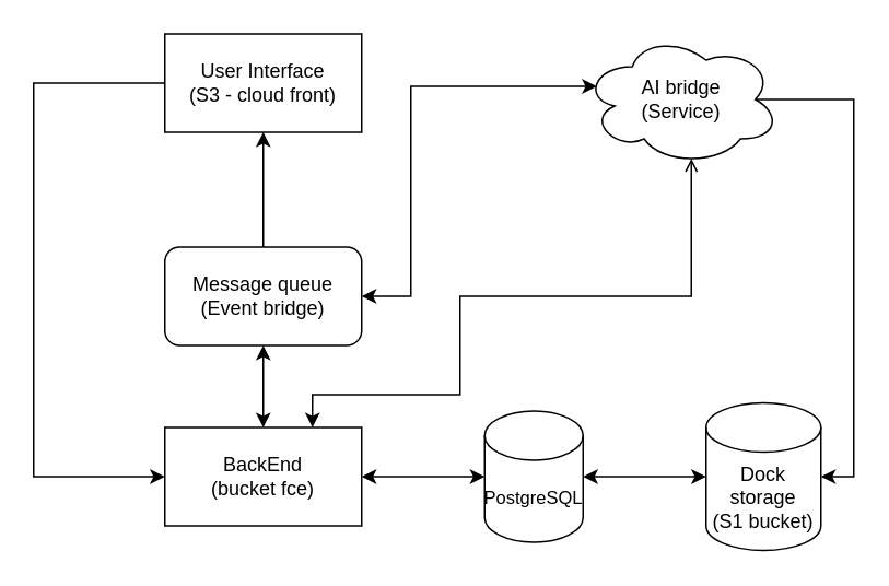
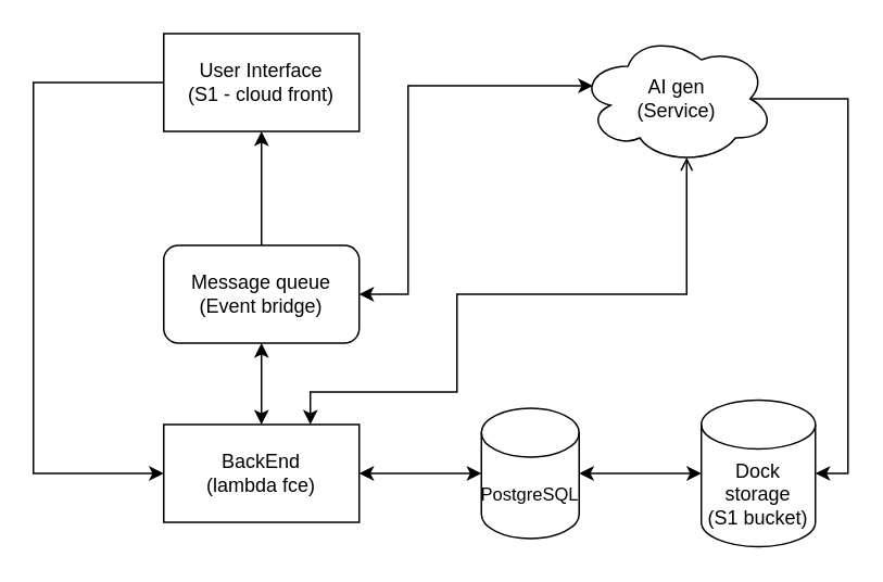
  <mxCell id="0" />
  <mxCell id="1" parent="0" />
  <mxCell id="2" style="edgeStyle=orthogonalEdgeStyle;rounded=0;orthogonalLoop=1;jettySize=auto;html=1;exitX=0;exitY=0.5;exitDx=0;exitDy=0;entryX=0;entryY=0.5;entryDx=0;entryDy=0;" edge="1" parent="1" source="3" target="7"><mxGeometry relative="1" as="geometry"><Array as="points"><mxPoint x="20" y="50" /><mxPoint x="20" y="290" /></Array></mxGeometry></mxCell>
- <mxCell id="3" value="User Interface&lt;div&gt;(S3 - cloud front)&lt;/div&gt;" style="rounded=0;whiteSpace=wrap;html=1;" vertex="1" parent="1"><mxGeometry x="100" y="20" width="120" height="60" as="geometry" /></mxCell>
+ <mxCell id="3" value="User Interface&lt;div&gt;(S1 - cloud front)&lt;/div&gt;" style="rounded=0;whiteSpace=wrap;html=1;" vertex="1" parent="1"><mxGeometry x="100" y="20" width="120" height="60" as="geometry" /></mxCell>
  <mxCell id="4" style="edgeStyle=orthogonalEdgeStyle;rounded=0;orthogonalLoop=1;jettySize=auto;html=1;exitX=0.5;exitY=0;exitDx=0;exitDy=0;entryX=0.5;entryY=1;entryDx=0;entryDy=0;" edge="1" parent="1" source="5" target="3"><mxGeometry relative="1" as="geometry" /></mxCell>
  <mxCell id="5" value="Message queue&lt;div&gt;(Event bridge)&lt;/div&gt;" style="whiteSpace=wrap;html=1;rounded=1;" vertex="1" parent="1"><mxGeometry x="100" y="150" width="120" height="60" as="geometry" /></mxCell>
  <mxCell id="6" style="edgeStyle=orthogonalEdgeStyle;rounded=0;orthogonalLoop=1;jettySize=auto;html=1;exitX=0.5;exitY=0;exitDx=0;exitDy=0;startArrow=classic;startFill=1;" edge="1" parent="1" source="7" target="5"><mxGeometry relative="1" as="geometry" /></mxCell>
- <mxCell id="7" value="BackEnd&lt;div&gt;(bucket fce)&lt;/div&gt;" style="rounded=0;whiteSpace=wrap;html=1;" vertex="1" parent="1"><mxGeometry x="100" y="260" width="120" height="60" as="geometry" /></mxCell>
+ <mxCell id="7" value="BackEnd&lt;div&gt;(lambda fce)&lt;/div&gt;" style="rounded=0;whiteSpace=wrap;html=1;" vertex="1" parent="1"><mxGeometry x="100" y="260" width="120" height="60" as="geometry" /></mxCell>
  <mxCell id="8" style="edgeStyle=orthogonalEdgeStyle;rounded=0;orthogonalLoop=1;jettySize=auto;html=1;exitX=1;exitY=0.5;exitDx=0;exitDy=0;exitPerimeter=0;startArrow=classic;startFill=1;" edge="1" parent="1" source="9" target="10"><mxGeometry relative="1" as="geometry" /></mxCell>
  <mxCell id="9" value="&lt;font style=&quot;font-size: 11px;&quot;&gt;PostgreSQL&lt;/font&gt;" style="shape=cylinder3;whiteSpace=wrap;html=1;boundedLbl=1;backgroundOutline=1;size=15;" vertex="1" parent="1"><mxGeometry x="295" y="250" width="60" height="80" as="geometry" /></mxCell>
  <mxCell id="10" value="Dock storage&lt;div&gt;(S1 bucket)&lt;/div&gt;" style="shape=cylinder3;whiteSpace=wrap;html=1;boundedLbl=1;backgroundOutline=1;size=15;" vertex="1" parent="1"><mxGeometry x="430" y="245" width="70" height="90" as="geometry" /></mxCell>
- <mxCell id="11" value="AI bridge&lt;div&gt;(Service)&lt;/div&gt;" style="ellipse;shape=cloud;whiteSpace=wrap;html=1;" vertex="1" parent="1"><mxGeometry x="355" y="20" width="120" height="80" as="geometry" /></mxCell>
+ <mxCell id="11" value="AI gen&lt;div&gt;(Service)&lt;/div&gt;" style="ellipse;shape=cloud;whiteSpace=wrap;html=1;" vertex="1" parent="1"><mxGeometry x="355" y="20" width="120" height="80" as="geometry" /></mxCell>
  <mxCell id="12" style="edgeStyle=orthogonalEdgeStyle;rounded=0;orthogonalLoop=1;jettySize=auto;html=1;exitX=1;exitY=0.5;exitDx=0;exitDy=0;entryX=0;entryY=0.5;entryDx=0;entryDy=0;entryPerimeter=0;startArrow=classic;startFill=1;" edge="1" parent="1" source="7" target="9"><mxGeometry relative="1" as="geometry" /></mxCell>
  <mxCell id="13" style="edgeStyle=orthogonalEdgeStyle;rounded=0;orthogonalLoop=1;jettySize=auto;html=1;exitX=0.75;exitY=0;exitDx=0;exitDy=0;entryX=0.55;entryY=0.95;entryDx=0;entryDy=0;entryPerimeter=0;startArrow=classic;startFill=1;endArrow=open;" edge="1" parent="1" source="7" target="11"><mxGeometry relative="1" as="geometry"><Array as="points"><mxPoint x="190" y="240" /><mxPoint x="280" y="240" /><mxPoint x="280" y="180" /><mxPoint x="421" y="180" /></Array></mxGeometry></mxCell>
  <mxCell id="14" style="edgeStyle=orthogonalEdgeStyle;rounded=0;orthogonalLoop=1;jettySize=auto;html=1;exitX=1;exitY=0.5;exitDx=0;exitDy=0;entryX=0.07;entryY=0.4;entryDx=0;entryDy=0;entryPerimeter=0;startArrow=classic;startFill=1;" edge="1" parent="1" source="5" target="11"><mxGeometry relative="1" as="geometry"><Array as="points"><mxPoint x="250" y="180" /><mxPoint x="250" y="52" /></Array></mxGeometry></mxCell>
  <mxCell id="15" style="edgeStyle=orthogonalEdgeStyle;rounded=0;orthogonalLoop=1;jettySize=auto;html=1;exitX=0.875;exitY=0.5;exitDx=0;exitDy=0;exitPerimeter=0;entryX=1;entryY=0.5;entryDx=0;entryDy=0;entryPerimeter=0;" edge="1" parent="1" source="11" target="10"><mxGeometry relative="1" as="geometry"><Array as="points"><mxPoint x="520" y="60" /><mxPoint x="520" y="290" /></Array></mxGeometry></mxCell>
